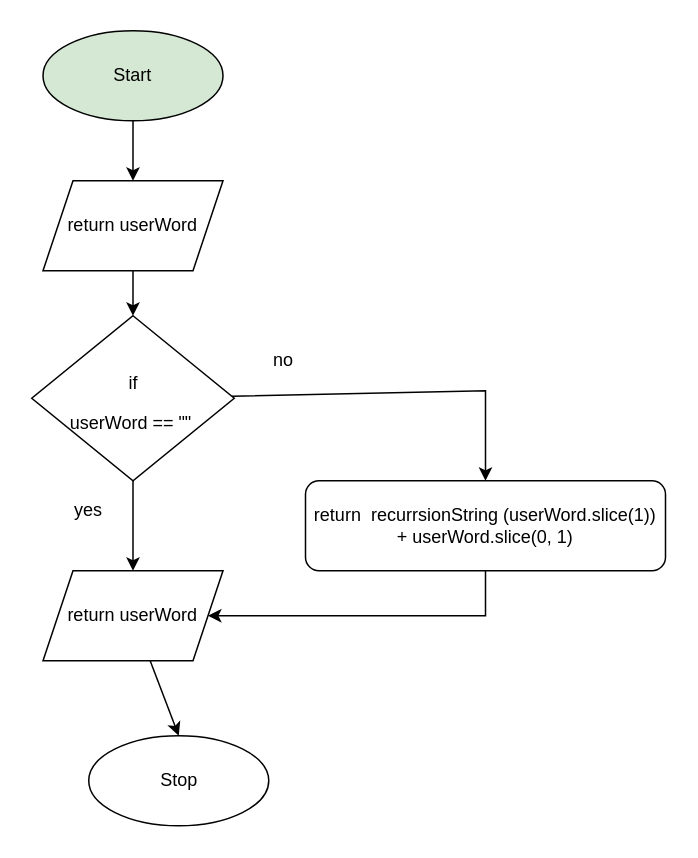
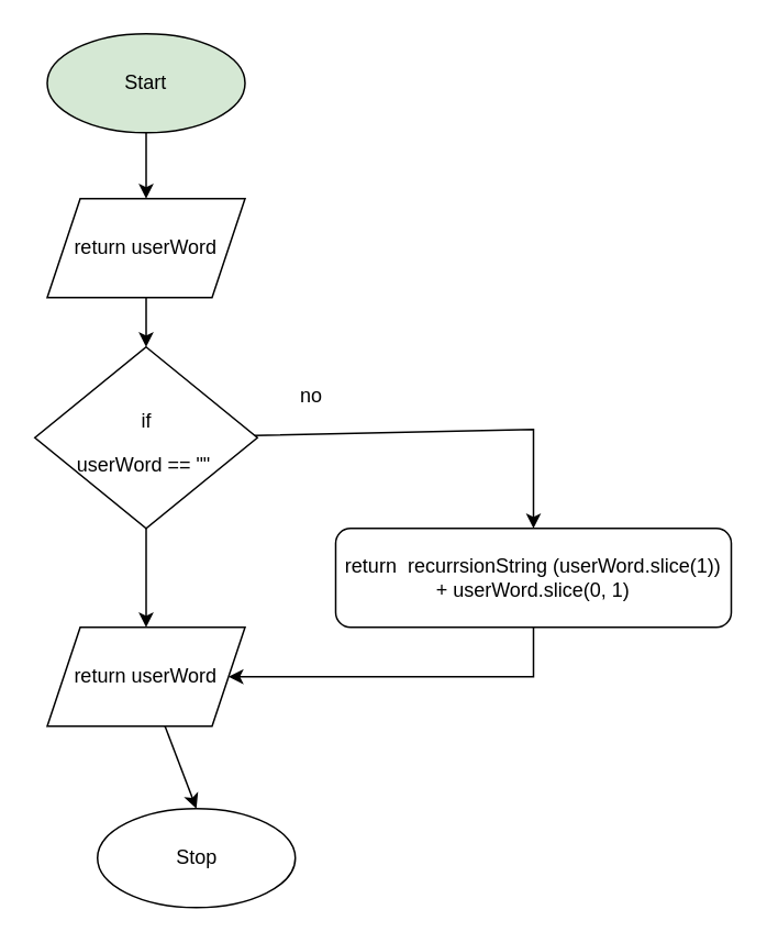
  <mxCell id="0" />
  <mxCell id="1" parent="0" />
  <mxCell id="2" style="edgeStyle=none;html=1;entryX=0.5;entryY=0;entryDx=0;entryDy=0;" parent="1" source="3" target="15" edge="1"><mxGeometry relative="1" as="geometry" /></mxCell>
  <mxCell id="3" value="Start" style="ellipse;whiteSpace=wrap;html=1;fillColor=#d5e8d4;" parent="1" vertex="1"><mxGeometry x="28" y="20" width="120" height="60" as="geometry" /></mxCell>
  <mxCell id="4" value="Stop" style="ellipse;whiteSpace=wrap;html=1;" parent="1" vertex="1"><mxGeometry x="58.5" y="490" width="120" height="60" as="geometry" /></mxCell>
  <mxCell id="5" style="edgeStyle=none;html=1;entryX=0.5;entryY=0;entryDx=0;entryDy=0;fontSize=12;" parent="1" source="7" target="11" edge="1"><mxGeometry relative="1" as="geometry"><mxPoint x="88" y="330" as="targetPoint" /></mxGeometry></mxCell>
  <mxCell id="6" style="edgeStyle=none;html=1;entryX=0.5;entryY=0;entryDx=0;entryDy=0;rounded=0;" parent="1" source="7" target="13" edge="1"><mxGeometry relative="1" as="geometry"><Array as="points"><mxPoint x="323" y="260" /></Array></mxGeometry></mxCell>
  <mxCell id="7" value="&lt;font style=&quot;font-size: 12px&quot;&gt;if &lt;br&gt;userWord == &quot;&quot;&amp;nbsp;&lt;/font&gt;" style="rhombus;whiteSpace=wrap;html=1;fontSize=22;" parent="1" vertex="1"><mxGeometry x="20.5" y="210" width="135" height="110" as="geometry" /></mxCell>
  <mxCell id="8" value="no" style="text;html=1;align=center;verticalAlign=middle;resizable=0;points=[];autosize=1;strokeColor=none;fillColor=none;fontSize=12;" parent="1" vertex="1"><mxGeometry x="173" y="230" width="30" height="20" as="geometry" /></mxCell>
- <mxCell id="9" value="yes" style="text;html=1;align=center;verticalAlign=middle;resizable=0;points=[];autosize=1;strokeColor=none;fillColor=none;fontSize=12;" parent="1" vertex="1"><mxGeometry x="43" y="330" width="30" height="20" as="geometry" /></mxCell>
  <mxCell id="10" style="edgeStyle=none;html=1;entryX=0.5;entryY=0;entryDx=0;entryDy=0;" parent="1" source="11" target="4" edge="1"><mxGeometry relative="1" as="geometry" /></mxCell>
  <mxCell id="11" value="return userWord" style="shape=parallelogram;perimeter=parallelogramPerimeter;whiteSpace=wrap;html=1;fixedSize=1;" parent="1" vertex="1"><mxGeometry x="28" y="380" width="120" height="60" as="geometry" /></mxCell>
  <mxCell id="12" style="edgeStyle=none;html=1;entryX=1;entryY=0.5;entryDx=0;entryDy=0;rounded=0;" parent="1" source="13" target="11" edge="1"><mxGeometry relative="1" as="geometry"><Array as="points"><mxPoint x="323" y="410" /></Array></mxGeometry></mxCell>
  <mxCell id="13" value="return&amp;nbsp; recurrsionString (userWord.slice(1)) + userWord.slice(0, 1)" style="rounded=1;whiteSpace=wrap;html=1;" parent="1" vertex="1"><mxGeometry x="203" y="320" width="240" height="60" as="geometry" /></mxCell>
  <mxCell id="14" style="edgeStyle=none;html=1;entryX=0.5;entryY=0;entryDx=0;entryDy=0;" parent="1" source="15" target="7" edge="1"><mxGeometry relative="1" as="geometry" /></mxCell>
  <mxCell id="15" value="return userWord" style="shape=parallelogram;perimeter=parallelogramPerimeter;whiteSpace=wrap;html=1;fixedSize=1;" parent="1" vertex="1"><mxGeometry x="28" y="120" width="120" height="60" as="geometry" /></mxCell>
